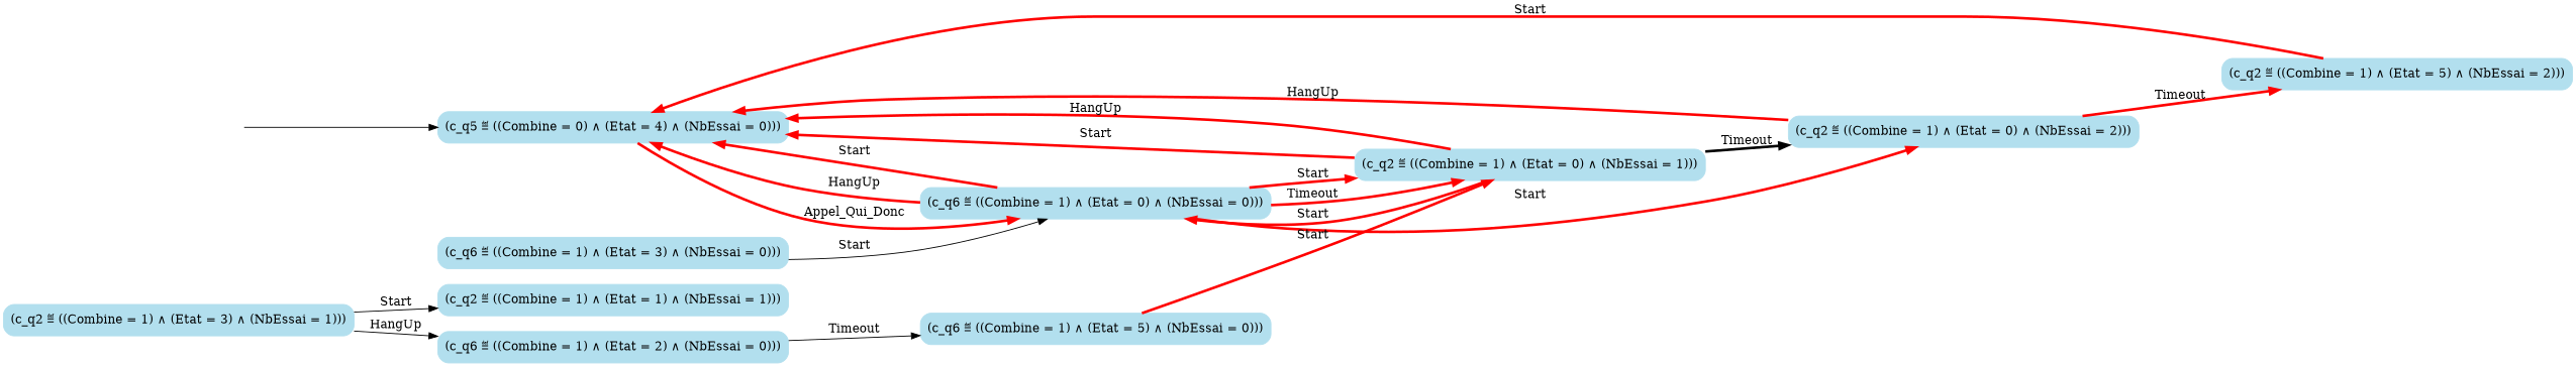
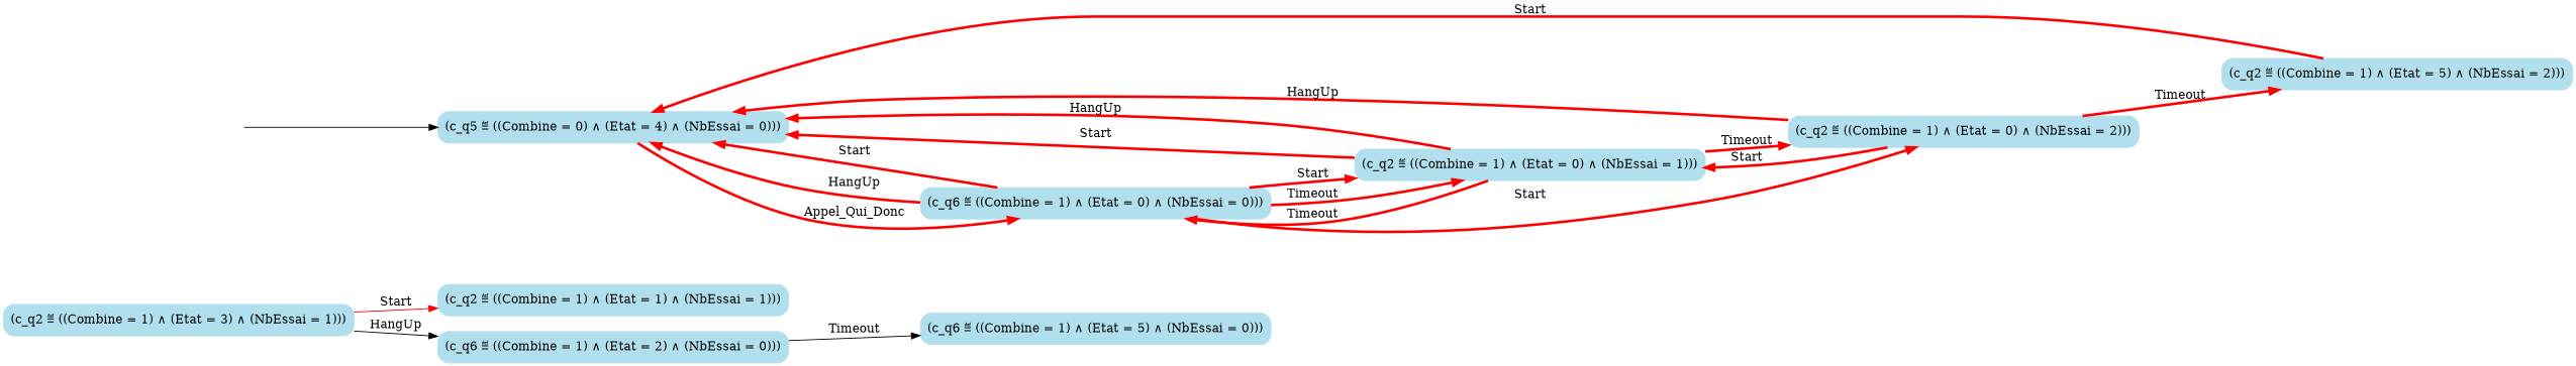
  digraph {
    rankdir=LR
    node [style="rounded, filled" color=lightblue2 shape=box]
    edge [color=red penwidth=3]
    start_c_q5_33 [style=invisible color="" shape=""]
    n2 [label="(c_q5 ≝ ((Combine = 0) ∧ (Etat = 4) ∧ (NbEssai = 0)))"]
    n3 [label="(c_q6 ≝ ((Combine = 1) ∧ (Etat = 0) ∧ (NbEssai = 0)))"]
    n4 [label="(c_q2 ≝ ((Combine = 1) ∧ (Etat = 0) ∧ (NbEssai = 2)))"]
    n5 [label="(c_q2 ≝ ((Combine = 1) ∧ (Etat = 0) ∧ (NbEssai = 1)))"]
    n6 [label="(c_q2 ≝ ((Combine = 1) ∧ (Etat = 5) ∧ (NbEssai = 2)))"]
    n7 [label="(c_q6 ≝ ((Combine = 1) ∧ (Etat = 5) ∧ (NbEssai = 0)))"]
    n8 [label="(c_q2 ≝ ((Combine = 1) ∧ (Etat = 1) ∧ (NbEssai = 1)))"]
-   n9 [label="(c_q6 ≝ ((Combine = 1) ∧ (Etat = 3) ∧ (NbEssai = 0)))"]
    n10 [label="(c_q2 ≝ ((Combine = 1) ∧ (Etat = 3) ∧ (NbEssai = 1)))"]
    n11 [label="(c_q6 ≝ ((Combine = 1) ∧ (Etat = 2) ∧ (NbEssai = 0)))"]
    start_c_q5_33 -> n2 [color="" penwidth=""]
    n2 -> n3 [label=Appel_Qui_Donc]
    n3 -> n2 [label=Start]
    n3 -> n2 [label=HangUp]
    n3 -> n4 [label=Start]
    n3 -> n5 [label=Start]
    n3 -> n5 [label=Timeout]
    n4 -> n2 [label=HangUp]
-   n7 -> n5 [label=Start]
+   n4 -> n5 [label=Start]
    n4 -> n6 [label=Timeout]
    n5 -> n2 [label=Start]
    n5 -> n2 [label=HangUp]
-   n5 -> n3 [label=Start]
-   n5 -> n4 [color=black label=Timeout]
+   n5 -> n3 [label=Timeout]
+   n5 -> n4 [label=Timeout]
    n6 -> n2 [label=Start]
-   n9 -> n3 [label=Start color="" penwidth=""]
-   n10 -> n8 [label=Start color="" penwidth=""]
+   n10 -> n8 [label=Start penwidth=""]
    n10 -> n11 [label=HangUp color="" penwidth=""]
    n11 -> n7 [label=Timeout color="" penwidth=""]
  }
